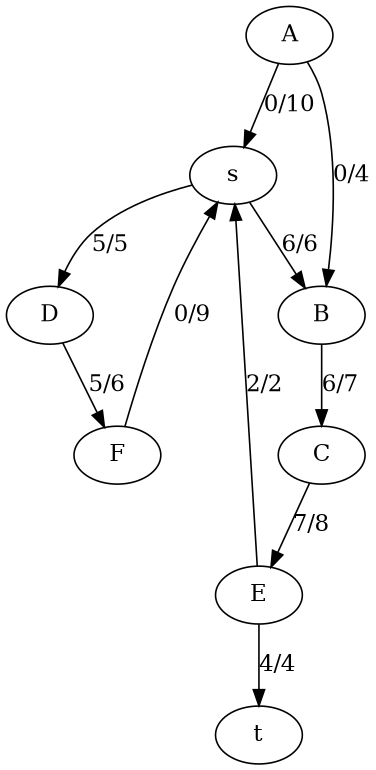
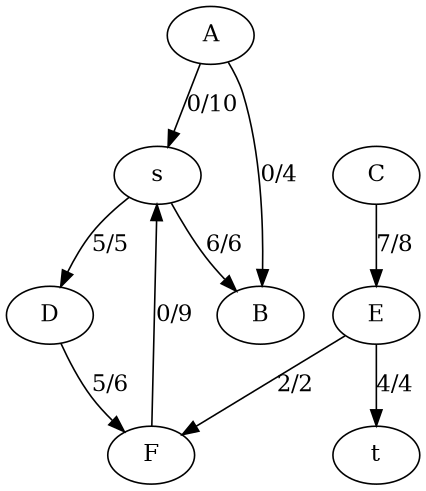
  digraph {
    n1 [label=s]
    n2 [label=B]
    n3 [label=D]
    n4 [label=A]
    n5 [label=C]
    n6 [label=F]
    n7 [label=E]
    n8 [label=t]
    n1 -> n2 [label="6/6"]
    n1 -> n3 [label="5/5"]
-   n2 -> n5 [label="6/7"]
    n3 -> n6 [label="5/6"]
    n4 -> n1 [label="0/10"]
    n4 -> n2 [label="0/4"]
    n5 -> n7 [label="7/8"]
    n6 -> n1 [label="0/9"]
-   n7 -> n1 [label="2/2"]
+   n7 -> n6 [label="2/2"]
    n7 -> n8 [label="4/4"]
  }
